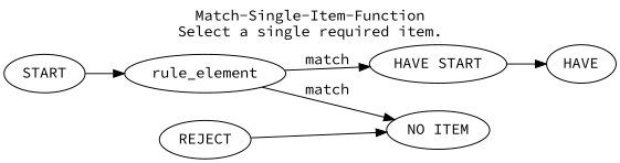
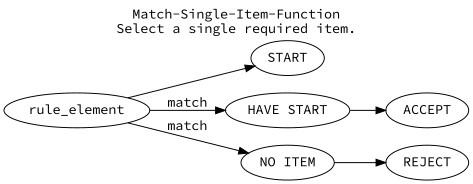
  digraph {
    fontname="Source Code Pro"
    label="Match-Single-Item-Function\nSelect a single required item.\n"
    labelloc=t
    rankdir=LR
    node [fontname="Source Code Pro"]
    edge [fontname="Source Code Pro"]
    START
    rule_element
    n3 [label="HAVE START"]
    "NO ITEM"
-   ACCEPT [label=HAVE]
+   ACCEPT
    REJECT
-   START -> rule_element
+   rule_element -> START
    rule_element -> n3 [label=match]
    rule_element -> "NO ITEM" [label=match]
    n3 -> ACCEPT
-   REJECT -> "NO ITEM"
+   "NO ITEM" -> REJECT
  }
